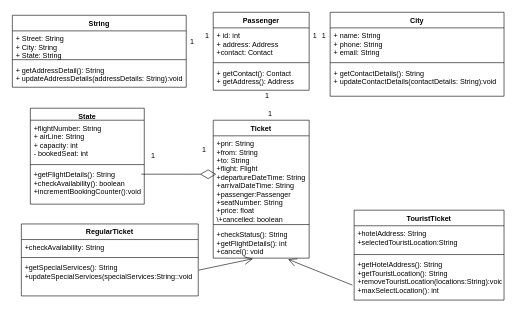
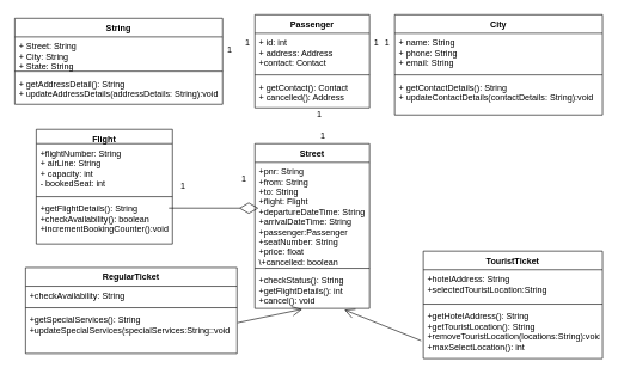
  <mxCell id="0" />
  <mxCell id="1" parent="0" />
  <mxCell id="2" value="String" style="swimlane;fontStyle=1;align=center;verticalAlign=top;childLayout=stackLayout;horizontal=1;startSize=26;horizontalStack=0;resizeParent=1;resizeParentMax=0;resizeLast=0;collapsible=1;marginBottom=0;" vertex="1" parent="1"><mxGeometry x="20" y="25" width="290" height="120" as="geometry" /></mxCell>
  <mxCell id="3" value="+ Street: String&#10;+ City: String&#10;+ State: String" style="text;strokeColor=none;fillColor=none;align=left;verticalAlign=top;spacingLeft=4;spacingRight=4;overflow=hidden;rotatable=0;points=[[0,0.5],[1,0.5]];portConstraint=eastwest;" vertex="1" parent="2"><mxGeometry y="26" width="290" height="44" as="geometry" /></mxCell>
  <mxCell id="4" value="" style="line;strokeWidth=1;fillColor=none;align=left;verticalAlign=middle;spacingTop=-1;spacingLeft=3;spacingRight=3;rotatable=0;labelPosition=right;points=[];portConstraint=eastwest;" vertex="1" parent="2"><mxGeometry y="70" width="290" height="8" as="geometry" /></mxCell>
  <mxCell id="5" value="+ getAddressDetail(): String&#10;+ updateAddressDetails(addressDetails: String):void" style="text;strokeColor=none;fillColor=none;align=left;verticalAlign=top;spacingLeft=4;spacingRight=4;overflow=hidden;rotatable=0;points=[[0,0.5],[1,0.5]];portConstraint=eastwest;" vertex="1" parent="2"><mxGeometry y="78" width="290" height="42" as="geometry" /></mxCell>
  <mxCell id="6" value="Passenger" style="swimlane;fontStyle=1;align=center;verticalAlign=top;childLayout=stackLayout;horizontal=1;startSize=26;horizontalStack=0;resizeParent=1;resizeParentMax=0;resizeLast=0;collapsible=1;marginBottom=0;" vertex="1" parent="1"><mxGeometry x="355" width="160" height="130" as="geometry" y="20" /></mxCell>
  <mxCell id="7" value="+ id: int&#10;+ address: Address&#10;+contact: Contact" style="text;strokeColor=none;fillColor=none;align=left;verticalAlign=top;spacingLeft=4;spacingRight=4;overflow=hidden;rotatable=0;points=[[0,0.5],[1,0.5]];portConstraint=eastwest;" vertex="1" parent="6"><mxGeometry y="26" width="160" height="54" as="geometry" /></mxCell>
  <mxCell id="8" value="" style="line;strokeWidth=1;fillColor=none;align=left;verticalAlign=middle;spacingTop=-1;spacingLeft=3;spacingRight=3;rotatable=0;labelPosition=right;points=[];portConstraint=eastwest;" vertex="1" parent="6"><mxGeometry y="80" width="160" height="8" as="geometry" /></mxCell>
- <mxCell id="9" value="+ getContact(): Contact&#10;+ getAddress(): Address" style="text;strokeColor=none;fillColor=none;align=left;verticalAlign=top;spacingLeft=4;spacingRight=4;overflow=hidden;rotatable=0;points=[[0,0.5],[1,0.5]];portConstraint=eastwest;" vertex="1" parent="6"><mxGeometry y="88" width="160" height="42" as="geometry" /></mxCell>
+ <mxCell id="9" value="+ getContact(): Contact&#10;+ cancelled(): Address" style="text;strokeColor=none;fillColor=none;align=left;verticalAlign=top;spacingLeft=4;spacingRight=4;overflow=hidden;rotatable=0;points=[[0,0.5],[1,0.5]];portConstraint=eastwest;" vertex="1" parent="6"><mxGeometry y="88" width="160" height="42" as="geometry" /></mxCell>
  <mxCell id="10" value="City" style="swimlane;fontStyle=1;align=center;verticalAlign=top;childLayout=stackLayout;horizontal=1;startSize=26;horizontalStack=0;resizeParent=1;resizeParentMax=0;resizeLast=0;collapsible=1;marginBottom=0;" vertex="1" parent="1"><mxGeometry x="550" width="290" height="140" as="geometry" y="20" /></mxCell>
  <mxCell id="11" value="+ name: String&#10;+ phone: String&#10;+ email: String" style="text;strokeColor=none;fillColor=none;align=left;verticalAlign=top;spacingLeft=4;spacingRight=4;overflow=hidden;rotatable=0;points=[[0,0.5],[1,0.5]];portConstraint=eastwest;" vertex="1" parent="10"><mxGeometry y="26" width="290" height="54" as="geometry" /></mxCell>
  <mxCell id="12" value="" style="line;strokeWidth=1;fillColor=none;align=left;verticalAlign=middle;spacingTop=-1;spacingLeft=3;spacingRight=3;rotatable=0;labelPosition=right;points=[];portConstraint=eastwest;" vertex="1" parent="10"><mxGeometry y="80" width="290" height="8" as="geometry" /></mxCell>
  <mxCell id="13" value="+ getContactDetails(): String&#10;+ updateContactDetails(contactDetails: String):void" style="text;strokeColor=none;fillColor=none;align=left;verticalAlign=top;spacingLeft=4;spacingRight=4;overflow=hidden;rotatable=0;points=[[0,0.5],[1,0.5]];portConstraint=eastwest;" vertex="1" parent="10"><mxGeometry y="88" width="290" height="52" as="geometry" /></mxCell>
- <mxCell id="14" value="State" style="swimlane;fontStyle=1;align=center;verticalAlign=top;childLayout=stackLayout;horizontal=1;startSize=20;horizontalStack=0;resizeParent=1;resizeParentMax=0;resizeLast=0;collapsible=1;marginBottom=0;" vertex="1" parent="1"><mxGeometry x="50" y="180" width="190" height="160" as="geometry" /></mxCell>
+ <mxCell id="14" value="Flight" style="swimlane;fontStyle=1;align=center;verticalAlign=top;childLayout=stackLayout;horizontal=1;startSize=20;horizontalStack=0;resizeParent=1;resizeParentMax=0;resizeLast=0;collapsible=1;marginBottom=0;" vertex="1" parent="1"><mxGeometry x="50" y="180" width="190" height="160" as="geometry" /></mxCell>
  <mxCell id="15" value="+flightNumber: String&#10;+ airLine: String&#10;+ capacity: int&#10;- bookedSeat: int" style="text;strokeColor=none;fillColor=none;align=left;verticalAlign=top;spacingLeft=4;spacingRight=4;overflow=hidden;rotatable=0;points=[[0,0.5],[1,0.5]];portConstraint=eastwest;" vertex="1" parent="14"><mxGeometry y="20" width="190" height="70" as="geometry" /></mxCell>
  <mxCell id="16" value="" style="line;strokeWidth=1;fillColor=none;align=left;verticalAlign=middle;spacingTop=-1;spacingLeft=3;spacingRight=3;rotatable=0;labelPosition=right;points=[];portConstraint=eastwest;" vertex="1" parent="14"><mxGeometry y="90" width="190" height="8" as="geometry" /></mxCell>
  <mxCell id="17" value="+getFlightDetails(): String&#10;+checkAvailability(): boolean&#10;+incrementBookingCounter():void" style="text;strokeColor=none;fillColor=none;align=left;verticalAlign=top;spacingLeft=4;spacingRight=4;overflow=hidden;rotatable=0;points=[[0,0.5],[1,0.5]];portConstraint=eastwest;" vertex="1" parent="14"><mxGeometry y="98" width="190" height="62" as="geometry" /></mxCell>
- <mxCell id="18" value="Ticket" style="swimlane;fontStyle=1;align=center;verticalAlign=top;childLayout=stackLayout;horizontal=1;startSize=26;horizontalStack=0;resizeParent=1;resizeParentMax=0;resizeLast=0;collapsible=1;marginBottom=0;" vertex="1" parent="1"><mxGeometry x="355" y="200" width="160" height="230" as="geometry" /></mxCell>
+ <mxCell id="18" value="Street" style="swimlane;fontStyle=1;align=center;verticalAlign=top;childLayout=stackLayout;horizontal=1;startSize=26;horizontalStack=0;resizeParent=1;resizeParentMax=0;resizeLast=0;collapsible=1;marginBottom=0;" vertex="1" parent="1"><mxGeometry x="355" y="200" width="160" height="230" as="geometry" /></mxCell>
  <mxCell id="19" value="+pnr: String&#10;+from: String&#10;+to: String&#10;+flight: Flight&#10;+departureDateTime: String&#10;+arrivalDateTime: String&#10;+passenger:Passenger&#10;+seatNumber: String&#10;+price: float&#10;\+cancelled: boolean" style="text;strokeColor=none;fillColor=none;align=left;verticalAlign=top;spacingLeft=4;spacingRight=4;overflow=hidden;rotatable=0;points=[[0,0.5],[1,0.5]];portConstraint=eastwest;" vertex="1" parent="18"><mxGeometry y="26" width="160" height="144" as="geometry" /></mxCell>
  <mxCell id="20" value="" style="line;strokeWidth=1;fillColor=none;align=left;verticalAlign=middle;spacingTop=-1;spacingLeft=3;spacingRight=3;rotatable=0;labelPosition=right;points=[];portConstraint=eastwest;" vertex="1" parent="18"><mxGeometry y="170" width="160" height="8" as="geometry" /></mxCell>
  <mxCell id="21" value="+checkStatus(): String&#10;+getFlightDetails(): int&#10;+cancel(): void" style="text;strokeColor=none;fillColor=none;align=left;verticalAlign=top;spacingLeft=4;spacingRight=4;overflow=hidden;rotatable=0;points=[[0,0.5],[1,0.5]];portConstraint=eastwest;" vertex="1" parent="18"><mxGeometry y="178" width="160" height="52" as="geometry" /></mxCell>
  <mxCell id="22" value="RegularTicket" style="swimlane;fontStyle=1;align=center;verticalAlign=top;childLayout=stackLayout;horizontal=1;startSize=26;horizontalStack=0;resizeParent=1;resizeParentMax=0;resizeLast=0;collapsible=1;marginBottom=0;" vertex="1" parent="1"><mxGeometry x="35" y="373" width="295" height="120" as="geometry" /></mxCell>
  <mxCell id="23" value="+checkAvailability: String" style="text;strokeColor=none;fillColor=none;align=left;verticalAlign=top;spacingLeft=4;spacingRight=4;overflow=hidden;rotatable=0;points=[[0,0.5],[1,0.5]];portConstraint=eastwest;" vertex="1" parent="22"><mxGeometry y="26" width="295" height="26" as="geometry" /></mxCell>
  <mxCell id="24" value="" style="line;strokeWidth=1;fillColor=none;align=left;verticalAlign=middle;spacingTop=-1;spacingLeft=3;spacingRight=3;rotatable=0;labelPosition=right;points=[];portConstraint=eastwest;" vertex="1" parent="22"><mxGeometry y="52" width="295" height="8" as="geometry" /></mxCell>
  <mxCell id="25" value="+getSpecialServices(): String&#10;+updateSpecialServices(specialServices:String::void" style="text;strokeColor=none;fillColor=none;align=left;verticalAlign=top;spacingLeft=4;spacingRight=4;overflow=hidden;rotatable=0;points=[[0,0.5],[1,0.5]];portConstraint=eastwest;" vertex="1" parent="22"><mxGeometry y="60" width="295" height="60" as="geometry" /></mxCell>
  <mxCell id="26" value="TouristTicket" style="swimlane;fontStyle=1;align=center;verticalAlign=top;childLayout=stackLayout;horizontal=1;startSize=26;horizontalStack=0;resizeParent=1;resizeParentMax=0;resizeLast=0;collapsible=1;marginBottom=0;" vertex="1" parent="1"><mxGeometry x="590" y="350" width="250" height="150" as="geometry" /></mxCell>
  <mxCell id="27" value="+hotelAddress: String&#10;+selectedTouristLocation:String" style="text;strokeColor=none;fillColor=none;align=left;verticalAlign=top;spacingLeft=4;spacingRight=4;overflow=hidden;rotatable=0;points=[[0,0.5],[1,0.5]];portConstraint=eastwest;" vertex="1" parent="26"><mxGeometry y="26" width="250" height="44" as="geometry" /></mxCell>
  <mxCell id="28" value="" style="line;strokeWidth=1;fillColor=none;align=left;verticalAlign=middle;spacingTop=-1;spacingLeft=3;spacingRight=3;rotatable=0;labelPosition=right;points=[];portConstraint=eastwest;" vertex="1" parent="26"><mxGeometry y="70" width="250" height="8" as="geometry" /></mxCell>
  <mxCell id="29" value="+getHotelAddress(): String&#10;+getTouristLocation(): String&#10;+removeTouristLocation(locations:String):void&#10;+maxSelectLocation(): int" style="text;strokeColor=none;fillColor=none;align=left;verticalAlign=top;spacingLeft=4;spacingRight=4;overflow=hidden;rotatable=0;points=[[0,0.5],[1,0.5]];portConstraint=eastwest;" vertex="1" parent="26"><mxGeometry y="78" width="250" height="72" as="geometry" /></mxCell>
  <mxCell id="30" value="" style="endArrow=diamondThin;endFill=0;endSize=24;html=1;entryX=0.031;entryY=0.445;entryDx=0;entryDy=0;entryPerimeter=0;" edge="1" parent="1" target="19"><mxGeometry width="160" relative="1" as="geometry"><mxPoint x="235" y="290" as="sourcePoint" /><mxPoint x="510" y="260" as="targetPoint" /></mxGeometry></mxCell>
  <mxCell id="31" value="" style="endArrow=open;endFill=1;endSize=12;html=1;exitX=1.003;exitY=0.283;exitDx=0;exitDy=0;exitPerimeter=0;entryX=0.413;entryY=1.019;entryDx=0;entryDy=0;entryPerimeter=0;" edge="1" parent="1" source="25" target="21"><mxGeometry width="160" relative="1" as="geometry"><mxPoint x="350" y="260" as="sourcePoint" /><mxPoint x="420" y="440" as="targetPoint" /></mxGeometry></mxCell>
  <mxCell id="32" value="" style="endArrow=open;endFill=1;endSize=12;html=1;exitX=-0.012;exitY=0.653;exitDx=0;exitDy=0;exitPerimeter=0;entryX=0.781;entryY=1.038;entryDx=0;entryDy=0;entryPerimeter=0;" edge="1" parent="1" source="29" target="21"><mxGeometry width="160" relative="1" as="geometry"><mxPoint x="350" y="260" as="sourcePoint" /><mxPoint x="510" y="260" as="targetPoint" /></mxGeometry></mxCell>
  <mxCell id="33" value="1" style="text;html=1;strokeColor=none;fillColor=none;align=center;verticalAlign=middle;whiteSpace=wrap;rounded=0;" vertex="1" parent="1"><mxGeometry x="310" y="60" width="20" height="20" as="geometry" /></mxCell>
  <mxCell id="34" value="1" style="text;html=1;strokeColor=none;fillColor=none;align=center;verticalAlign=middle;whiteSpace=wrap;rounded=0;" vertex="1" parent="1"><mxGeometry x="340" y="50" width="10" height="20" as="geometry" /></mxCell>
  <mxCell id="35" value="1" style="text;html=1;strokeColor=none;fillColor=none;align=center;verticalAlign=middle;whiteSpace=wrap;rounded=0;" vertex="1" parent="1"><mxGeometry x="515" y="50" width="20" height="20" as="geometry" /></mxCell>
  <mxCell id="36" value="1" style="text;html=1;strokeColor=none;fillColor=none;align=center;verticalAlign=middle;whiteSpace=wrap;rounded=0;" vertex="1" parent="1"><mxGeometry x="530" y="50" width="20" height="20" as="geometry" /></mxCell>
  <mxCell id="37" value="1" style="text;html=1;strokeColor=none;fillColor=none;align=center;verticalAlign=middle;whiteSpace=wrap;rounded=0;" vertex="1" parent="1"><mxGeometry x="250" y="250" width="10" height="20" as="geometry" /></mxCell>
  <mxCell id="38" value="1" style="text;html=1;strokeColor=none;fillColor=none;align=center;verticalAlign=middle;whiteSpace=wrap;rounded=0;" vertex="1" parent="1"><mxGeometry x="330" y="240" width="20" height="20" as="geometry" /></mxCell>
  <mxCell id="39" value="1" style="text;html=1;strokeColor=none;fillColor=none;align=center;verticalAlign=middle;whiteSpace=wrap;rounded=0;" vertex="1" parent="1"><mxGeometry x="435" y="150" width="20" height="20" as="geometry" /></mxCell>
  <mxCell id="40" value="1" style="text;html=1;strokeColor=none;fillColor=none;align=center;verticalAlign=middle;whiteSpace=wrap;rounded=0;" vertex="1" parent="1"><mxGeometry x="440" y="180" width="20" height="20" as="geometry" /></mxCell>
